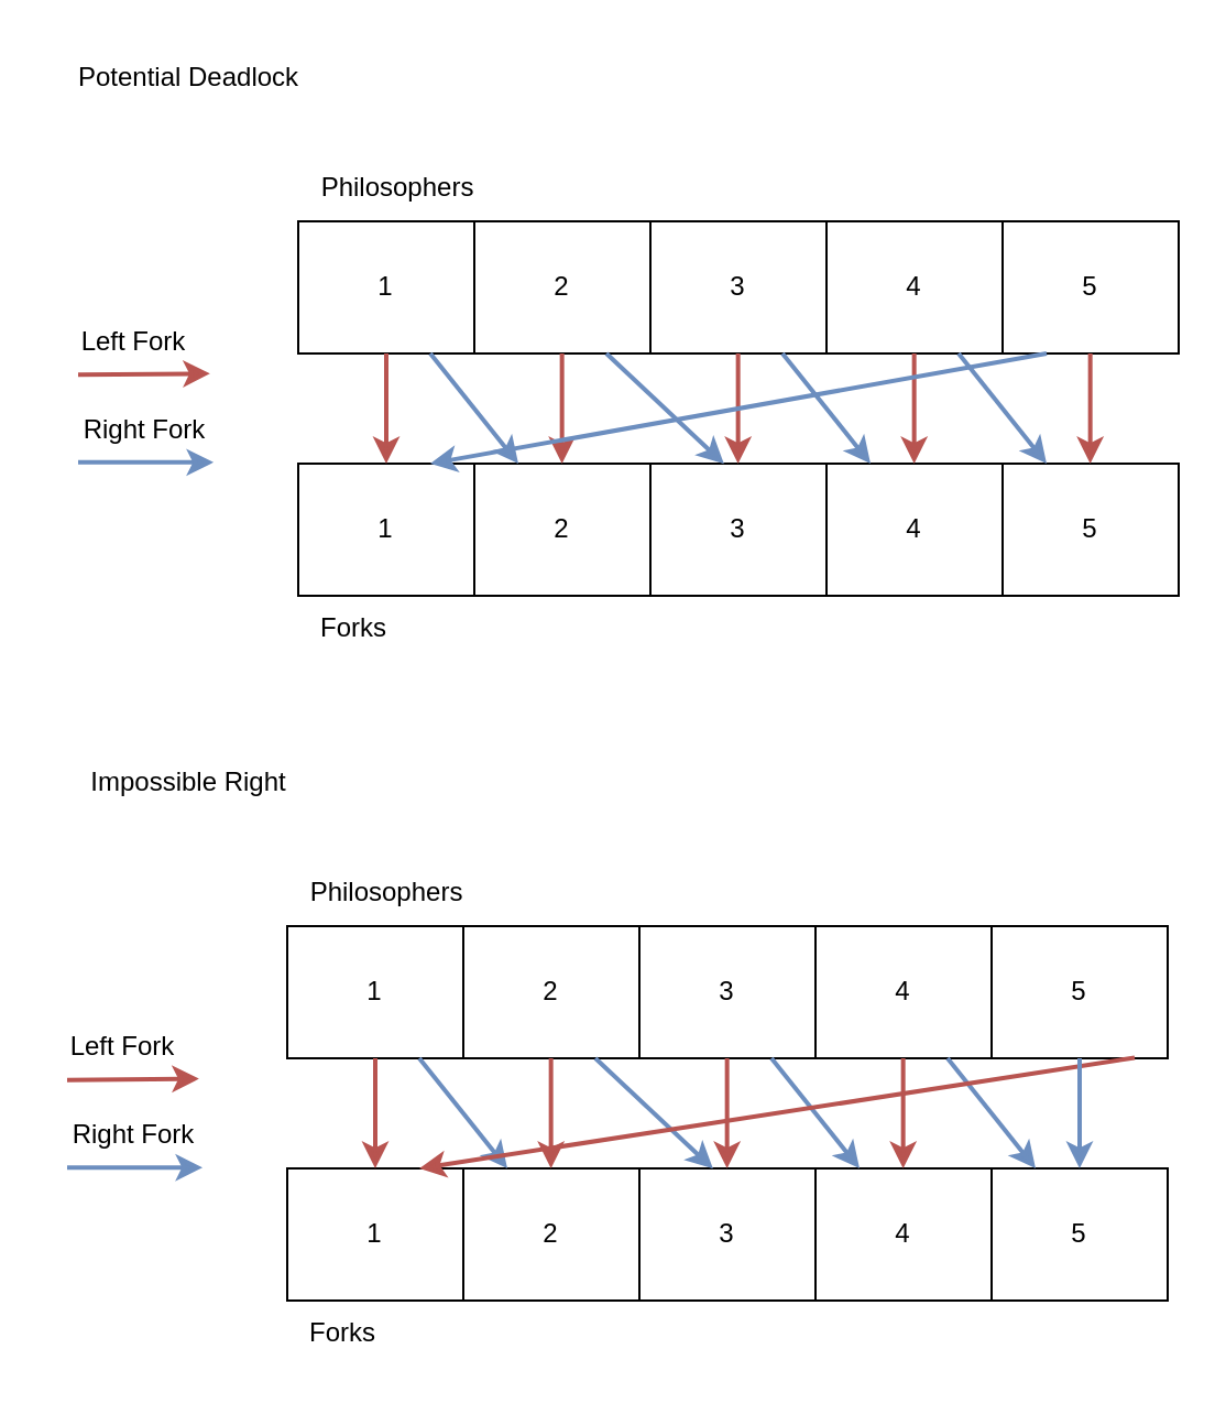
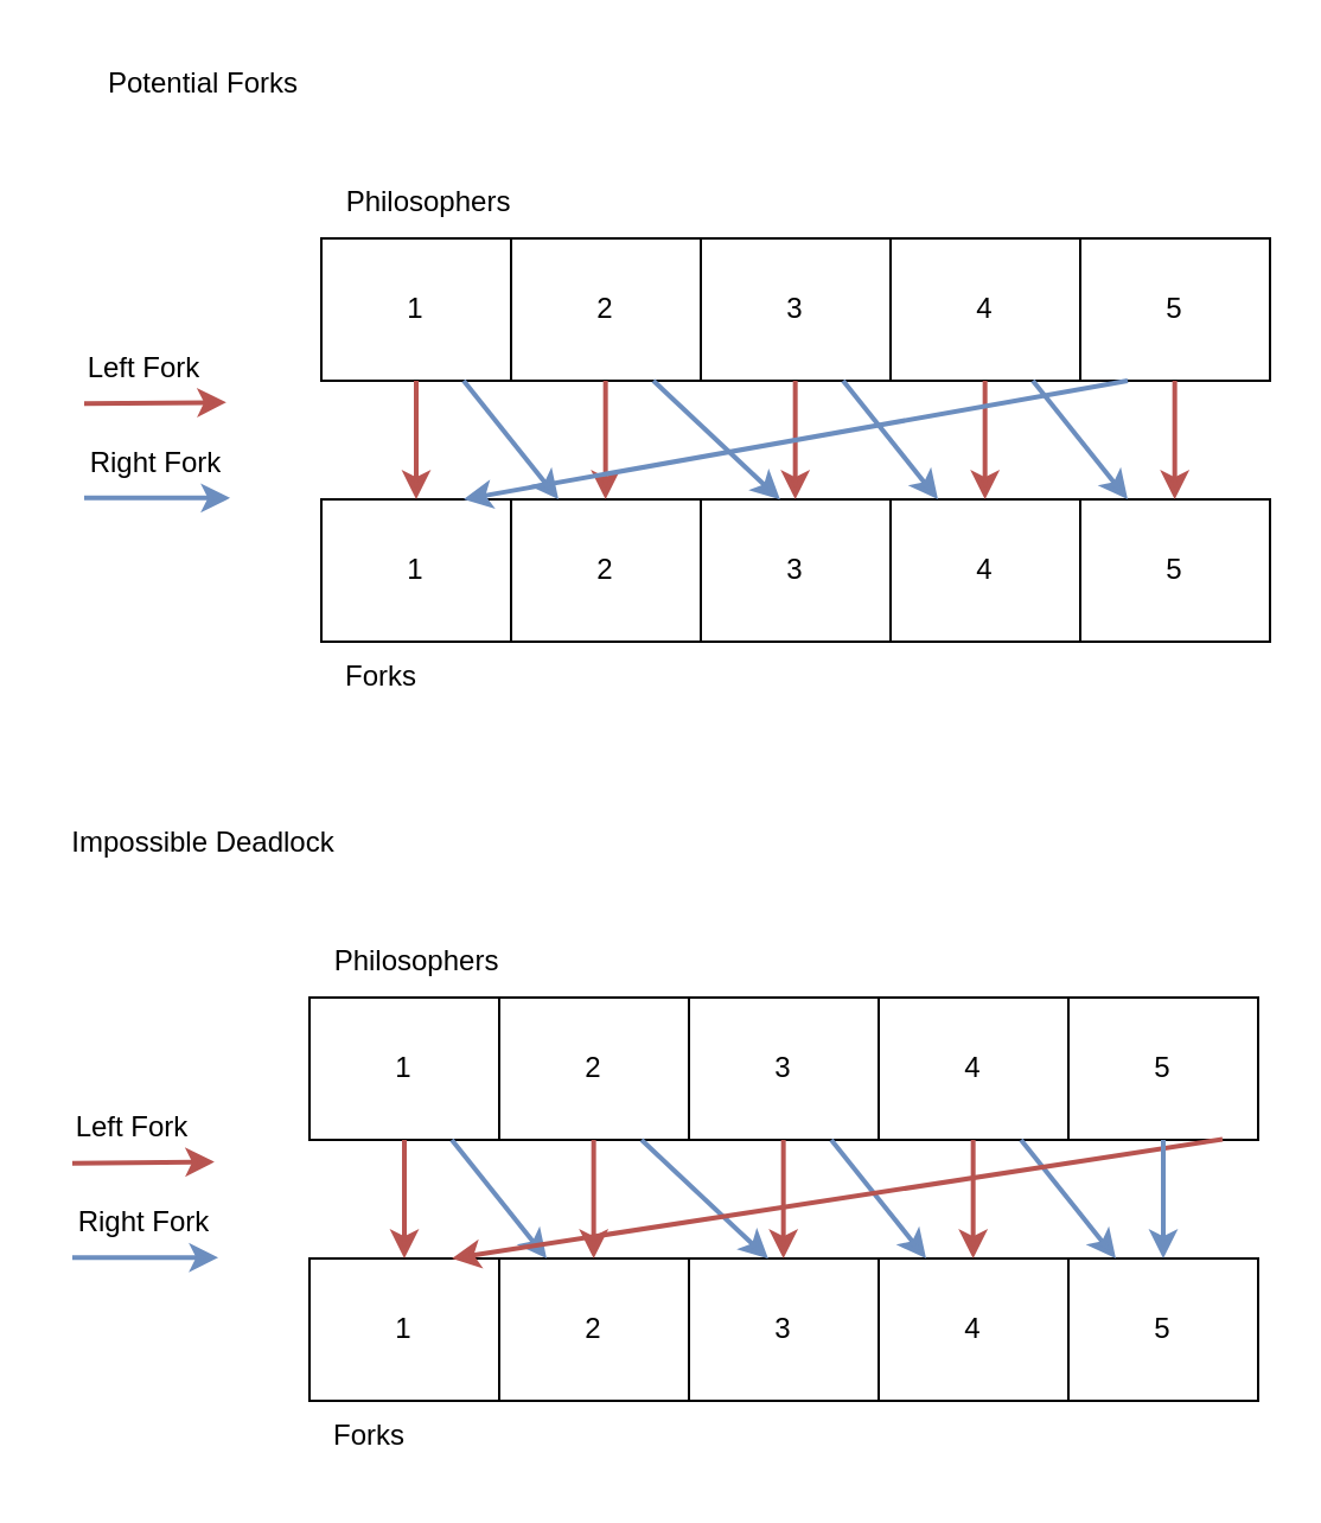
  <mxCell id="0" />
  <mxCell id="1" parent="0" />
  <mxCell id="2" value="1" style="rounded=0;whiteSpace=wrap;html=1;" vertex="1" parent="1"><mxGeometry x="135" y="100" width="80" height="60" as="geometry" /></mxCell>
  <mxCell id="3" value="2" style="rounded=0;whiteSpace=wrap;html=1;" vertex="1" parent="1"><mxGeometry x="215" y="100" width="80" height="60" as="geometry" /></mxCell>
  <mxCell id="4" value="3" style="rounded=0;whiteSpace=wrap;html=1;" vertex="1" parent="1"><mxGeometry x="295" y="100" width="80" height="60" as="geometry" /></mxCell>
  <mxCell id="5" value="4" style="rounded=0;whiteSpace=wrap;html=1;" vertex="1" parent="1"><mxGeometry x="375" y="100" width="80" height="60" as="geometry" /></mxCell>
  <mxCell id="6" value="5" style="rounded=0;whiteSpace=wrap;html=1;" vertex="1" parent="1"><mxGeometry x="455" y="100" width="80" height="60" as="geometry" /></mxCell>
  <mxCell id="7" value="1" style="rounded=0;whiteSpace=wrap;html=1;" vertex="1" parent="1"><mxGeometry x="135" y="210" width="80" height="60" as="geometry" /></mxCell>
  <mxCell id="8" value="2" style="rounded=0;whiteSpace=wrap;html=1;" vertex="1" parent="1"><mxGeometry x="215" y="210" width="80" height="60" as="geometry" /></mxCell>
  <mxCell id="9" value="3" style="rounded=0;whiteSpace=wrap;html=1;" vertex="1" parent="1"><mxGeometry x="295" y="210" width="80" height="60" as="geometry" /></mxCell>
  <mxCell id="10" value="4" style="rounded=0;whiteSpace=wrap;html=1;" vertex="1" parent="1"><mxGeometry x="375" y="210" width="80" height="60" as="geometry" /></mxCell>
  <mxCell id="11" value="5" style="rounded=0;whiteSpace=wrap;html=1;" vertex="1" parent="1"><mxGeometry x="455" y="210" width="80" height="60" as="geometry" /></mxCell>
  <mxCell id="12" value="" style="endArrow=classic;html=1;rounded=0;exitX=0.75;exitY=1;exitDx=0;exitDy=0;entryX=0.25;entryY=0;entryDx=0;entryDy=0;fillColor=#dae8fc;strokeColor=#6c8ebf;strokeWidth=2;" edge="1" parent="1" source="2" target="8"><mxGeometry width="50" height="50" relative="1" as="geometry"><mxPoint x="315" y="230" as="sourcePoint" /><mxPoint x="365" y="180" as="targetPoint" /></mxGeometry></mxCell>
  <mxCell id="13" value="" style="endArrow=classic;html=1;rounded=0;exitX=0.75;exitY=1;exitDx=0;exitDy=0;entryX=0.418;entryY=0.002;entryDx=0;entryDy=0;entryPerimeter=0;fillColor=#dae8fc;strokeColor=#6c8ebf;strokeWidth=2;" edge="1" parent="1" source="3" target="9"><mxGeometry width="50" height="50" relative="1" as="geometry"><mxPoint x="255" y="160" as="sourcePoint" /><mxPoint x="335" y="210" as="targetPoint" /></mxGeometry></mxCell>
  <mxCell id="14" value="" style="endArrow=classic;html=1;rounded=0;exitX=0.75;exitY=1;exitDx=0;exitDy=0;entryX=0.25;entryY=0;entryDx=0;entryDy=0;fillColor=#dae8fc;strokeColor=#6c8ebf;strokeWidth=2;" edge="1" parent="1" source="4" target="10"><mxGeometry width="50" height="50" relative="1" as="geometry"><mxPoint x="335" y="160" as="sourcePoint" /><mxPoint x="415" y="210" as="targetPoint" /></mxGeometry></mxCell>
  <mxCell id="15" value="" style="endArrow=classic;html=1;rounded=0;exitX=0.75;exitY=1;exitDx=0;exitDy=0;entryX=0.25;entryY=0;entryDx=0;entryDy=0;fillColor=#dae8fc;strokeColor=#6c8ebf;strokeWidth=2;" edge="1" parent="1" source="5" target="11"><mxGeometry width="50" height="50" relative="1" as="geometry"><mxPoint x="415" y="160" as="sourcePoint" /><mxPoint x="495" y="210" as="targetPoint" /></mxGeometry></mxCell>
  <mxCell id="16" value="" style="endArrow=classic;html=1;rounded=0;entryX=0.5;entryY=0;entryDx=0;entryDy=0;fillColor=#f8cecc;strokeColor=#b85450;strokeWidth=2;" edge="1" parent="1" target="7"><mxGeometry width="50" height="50" relative="1" as="geometry"><mxPoint x="175" y="160" as="sourcePoint" /><mxPoint x="235" y="220" as="targetPoint" /><Array as="points"><mxPoint x="175" y="200" /></Array></mxGeometry></mxCell>
  <mxCell id="17" value="" style="endArrow=classic;html=1;rounded=0;entryX=0.5;entryY=0;entryDx=0;entryDy=0;fillColor=#f8cecc;strokeColor=#b85450;strokeWidth=2;" edge="1" parent="1"><mxGeometry width="50" height="50" relative="1" as="geometry"><mxPoint x="254.83" y="160" as="sourcePoint" /><mxPoint x="254.83" y="210" as="targetPoint" /><Array as="points"><mxPoint x="254.83" y="200" /></Array></mxGeometry></mxCell>
  <mxCell id="18" value="" style="endArrow=classic;html=1;rounded=0;entryX=0.5;entryY=0;entryDx=0;entryDy=0;fillColor=#f8cecc;strokeColor=#b85450;strokeWidth=2;" edge="1" parent="1"><mxGeometry width="50" height="50" relative="1" as="geometry"><mxPoint x="334.83" y="160" as="sourcePoint" /><mxPoint x="334.83" y="210" as="targetPoint" /><Array as="points"><mxPoint x="334.83" y="200" /></Array></mxGeometry></mxCell>
  <mxCell id="19" value="" style="endArrow=classic;html=1;rounded=0;entryX=0.5;entryY=0;entryDx=0;entryDy=0;fillColor=#f8cecc;strokeColor=#b85450;strokeWidth=2;" edge="1" parent="1"><mxGeometry width="50" height="50" relative="1" as="geometry"><mxPoint x="414.83" y="160" as="sourcePoint" /><mxPoint x="414.83" y="210" as="targetPoint" /><Array as="points"><mxPoint x="414.83" y="200" /></Array></mxGeometry></mxCell>
  <mxCell id="20" value="" style="endArrow=classic;html=1;rounded=0;entryX=0.5;entryY=0;entryDx=0;entryDy=0;fillColor=#f8cecc;strokeColor=#b85450;strokeWidth=2;" edge="1" parent="1"><mxGeometry width="50" height="50" relative="1" as="geometry"><mxPoint x="494.83" y="160" as="sourcePoint" /><mxPoint x="494.83" y="210" as="targetPoint" /><Array as="points"><mxPoint x="494.83" y="200" /></Array></mxGeometry></mxCell>
  <mxCell id="21" value="" style="endArrow=classic;html=1;rounded=0;exitX=0.25;exitY=1;exitDx=0;exitDy=0;fillColor=#dae8fc;strokeColor=#6c8ebf;strokeWidth=2;" edge="1" parent="1" source="6"><mxGeometry width="50" height="50" relative="1" as="geometry"><mxPoint x="505" y="160" as="sourcePoint" /><mxPoint x="195" y="210" as="targetPoint" /><Array as="points" /></mxGeometry></mxCell>
  <mxCell id="22" value="Philosophers" style="text;html=1;align=center;verticalAlign=middle;resizable=0;points=[];autosize=1;strokeColor=none;fillColor=none;" vertex="1" parent="1"><mxGeometry x="135" y="70" width="90" height="30" as="geometry" /></mxCell>
  <mxCell id="23" value="Forks" style="text;html=1;align=center;verticalAlign=middle;resizable=0;points=[];autosize=1;strokeColor=none;fillColor=none;" vertex="1" parent="1"><mxGeometry x="135" y="270" width="50" height="30" as="geometry" /></mxCell>
  <mxCell id="24" value="" style="endArrow=classic;html=1;rounded=0;strokeWidth=2;fillColor=#f8cecc;strokeColor=#b85450;entryX=0.999;entryY=0.982;entryDx=0;entryDy=0;entryPerimeter=0;" edge="1" parent="1" target="26"><mxGeometry width="50" height="50" relative="1" as="geometry"><mxPoint x="35" y="169.67" as="sourcePoint" /><mxPoint x="95" y="169.67" as="targetPoint" /></mxGeometry></mxCell>
  <mxCell id="25" value="" style="endArrow=classic;html=1;rounded=0;strokeWidth=2;fillColor=#dae8fc;strokeColor=#6c8ebf;entryX=0.894;entryY=0.992;entryDx=0;entryDy=0;entryPerimeter=0;" edge="1" parent="1" target="27"><mxGeometry width="50" height="50" relative="1" as="geometry"><mxPoint x="35" y="209.43" as="sourcePoint" /><mxPoint x="95" y="209.43" as="targetPoint" /></mxGeometry></mxCell>
  <mxCell id="26" value="Left Fork" style="text;html=1;align=center;verticalAlign=middle;resizable=0;points=[];autosize=1;strokeColor=none;fillColor=none;" vertex="1" parent="1"><mxGeometry x="25" y="139.67" width="70" height="30" as="geometry" /></mxCell>
  <mxCell id="27" value="Right Fork" style="text;html=1;align=center;verticalAlign=middle;resizable=0;points=[];autosize=1;strokeColor=none;fillColor=none;" vertex="1" parent="1"><mxGeometry x="25" y="179.67" width="80" height="30" as="geometry" /></mxCell>
  <mxCell id="28" value="1" style="rounded=0;whiteSpace=wrap;html=1;" vertex="1" parent="1"><mxGeometry x="130" y="420" width="80" height="60" as="geometry" /></mxCell>
  <mxCell id="29" value="2" style="rounded=0;whiteSpace=wrap;html=1;" vertex="1" parent="1"><mxGeometry x="210" y="420" width="80" height="60" as="geometry" /></mxCell>
  <mxCell id="30" value="3" style="rounded=0;whiteSpace=wrap;html=1;" vertex="1" parent="1"><mxGeometry x="290" y="420" width="80" height="60" as="geometry" /></mxCell>
  <mxCell id="31" value="4" style="rounded=0;whiteSpace=wrap;html=1;" vertex="1" parent="1"><mxGeometry x="370" y="420" width="80" height="60" as="geometry" /></mxCell>
  <mxCell id="32" value="5" style="rounded=0;whiteSpace=wrap;html=1;" vertex="1" parent="1"><mxGeometry x="450" y="420" width="80" height="60" as="geometry" /></mxCell>
  <mxCell id="33" value="1" style="rounded=0;whiteSpace=wrap;html=1;" vertex="1" parent="1"><mxGeometry x="130" y="530" width="80" height="60" as="geometry" /></mxCell>
  <mxCell id="34" value="2" style="rounded=0;whiteSpace=wrap;html=1;" vertex="1" parent="1"><mxGeometry x="210" y="530" width="80" height="60" as="geometry" /></mxCell>
  <mxCell id="35" value="3" style="rounded=0;whiteSpace=wrap;html=1;" vertex="1" parent="1"><mxGeometry x="290" y="530" width="80" height="60" as="geometry" /></mxCell>
  <mxCell id="36" value="4" style="rounded=0;whiteSpace=wrap;html=1;" vertex="1" parent="1"><mxGeometry x="370" y="530" width="80" height="60" as="geometry" /></mxCell>
  <mxCell id="37" value="5" style="rounded=0;whiteSpace=wrap;html=1;" vertex="1" parent="1"><mxGeometry x="450" y="530" width="80" height="60" as="geometry" /></mxCell>
  <mxCell id="38" value="" style="endArrow=classic;html=1;rounded=0;exitX=0.75;exitY=1;exitDx=0;exitDy=0;entryX=0.25;entryY=0;entryDx=0;entryDy=0;fillColor=#dae8fc;strokeColor=#6c8ebf;strokeWidth=2;" edge="1" parent="1" source="28" target="34"><mxGeometry width="50" height="50" relative="1" as="geometry"><mxPoint x="310" y="550" as="sourcePoint" /><mxPoint x="360" y="500" as="targetPoint" /></mxGeometry></mxCell>
  <mxCell id="39" value="" style="endArrow=classic;html=1;rounded=0;exitX=0.75;exitY=1;exitDx=0;exitDy=0;entryX=0.418;entryY=0.002;entryDx=0;entryDy=0;entryPerimeter=0;fillColor=#dae8fc;strokeColor=#6c8ebf;strokeWidth=2;" edge="1" parent="1" source="29" target="35"><mxGeometry width="50" height="50" relative="1" as="geometry"><mxPoint x="250" y="480" as="sourcePoint" /><mxPoint x="330" y="530" as="targetPoint" /></mxGeometry></mxCell>
  <mxCell id="40" value="" style="endArrow=classic;html=1;rounded=0;exitX=0.75;exitY=1;exitDx=0;exitDy=0;entryX=0.25;entryY=0;entryDx=0;entryDy=0;fillColor=#dae8fc;strokeColor=#6c8ebf;strokeWidth=2;" edge="1" parent="1" source="30" target="36"><mxGeometry width="50" height="50" relative="1" as="geometry"><mxPoint x="330" y="480" as="sourcePoint" /><mxPoint x="410" y="530" as="targetPoint" /></mxGeometry></mxCell>
  <mxCell id="41" value="" style="endArrow=classic;html=1;rounded=0;exitX=0.75;exitY=1;exitDx=0;exitDy=0;entryX=0.25;entryY=0;entryDx=0;entryDy=0;fillColor=#dae8fc;strokeColor=#6c8ebf;strokeWidth=2;" edge="1" parent="1" source="31" target="37"><mxGeometry width="50" height="50" relative="1" as="geometry"><mxPoint x="410" y="480" as="sourcePoint" /><mxPoint x="490" y="530" as="targetPoint" /></mxGeometry></mxCell>
  <mxCell id="42" value="" style="endArrow=classic;html=1;rounded=0;entryX=0.5;entryY=0;entryDx=0;entryDy=0;fillColor=#f8cecc;strokeColor=#b85450;strokeWidth=2;" edge="1" parent="1" target="33"><mxGeometry width="50" height="50" relative="1" as="geometry"><mxPoint x="170" y="480" as="sourcePoint" /><mxPoint x="230" y="540" as="targetPoint" /><Array as="points"><mxPoint x="170" y="520" /></Array></mxGeometry></mxCell>
  <mxCell id="43" value="" style="endArrow=classic;html=1;rounded=0;entryX=0.5;entryY=0;entryDx=0;entryDy=0;fillColor=#f8cecc;strokeColor=#b85450;strokeWidth=2;" edge="1" parent="1"><mxGeometry width="50" height="50" relative="1" as="geometry"><mxPoint x="249.83" y="480" as="sourcePoint" /><mxPoint x="249.83" y="530" as="targetPoint" /><Array as="points"><mxPoint x="249.83" y="520" /></Array></mxGeometry></mxCell>
  <mxCell id="44" value="" style="endArrow=classic;html=1;rounded=0;entryX=0.5;entryY=0;entryDx=0;entryDy=0;fillColor=#f8cecc;strokeColor=#b85450;strokeWidth=2;" edge="1" parent="1"><mxGeometry width="50" height="50" relative="1" as="geometry"><mxPoint x="329.83" y="480" as="sourcePoint" /><mxPoint x="329.83" y="530" as="targetPoint" /><Array as="points"><mxPoint x="329.83" y="520" /></Array></mxGeometry></mxCell>
  <mxCell id="45" value="" style="endArrow=classic;html=1;rounded=0;entryX=0.5;entryY=0;entryDx=0;entryDy=0;fillColor=#f8cecc;strokeColor=#b85450;strokeWidth=2;" edge="1" parent="1"><mxGeometry width="50" height="50" relative="1" as="geometry"><mxPoint x="409.83" y="480" as="sourcePoint" /><mxPoint x="409.83" y="530" as="targetPoint" /><Array as="points"><mxPoint x="409.83" y="520" /></Array></mxGeometry></mxCell>
  <mxCell id="46" value="" style="endArrow=classic;html=1;rounded=0;entryX=0.75;entryY=0;entryDx=0;entryDy=0;fillColor=#f8cecc;strokeColor=#b85450;strokeWidth=2;" edge="1" parent="1" target="33"><mxGeometry width="50" height="50" relative="1" as="geometry"><mxPoint x="515" y="479.76" as="sourcePoint" /><mxPoint x="515" y="529.76" as="targetPoint" /><Array as="points" /></mxGeometry></mxCell>
  <mxCell id="47" value="" style="endArrow=classic;html=1;rounded=0;exitX=0.5;exitY=1;exitDx=0;exitDy=0;fillColor=#dae8fc;strokeColor=#6c8ebf;strokeWidth=2;entryX=0.5;entryY=0;entryDx=0;entryDy=0;" edge="1" parent="1" source="32" target="37"><mxGeometry width="50" height="50" relative="1" as="geometry"><mxPoint x="500" y="480" as="sourcePoint" /><mxPoint x="190" y="530" as="targetPoint" /><Array as="points" /></mxGeometry></mxCell>
  <mxCell id="48" value="Philosophers" style="text;html=1;align=center;verticalAlign=middle;resizable=0;points=[];autosize=1;strokeColor=none;fillColor=none;" vertex="1" parent="1"><mxGeometry x="130" y="390" width="90" height="30" as="geometry" /></mxCell>
  <mxCell id="49" value="Forks" style="text;html=1;align=center;verticalAlign=middle;resizable=0;points=[];autosize=1;strokeColor=none;fillColor=none;" vertex="1" parent="1"><mxGeometry x="130" y="590" width="50" height="30" as="geometry" /></mxCell>
  <mxCell id="50" value="" style="endArrow=classic;html=1;rounded=0;strokeWidth=2;fillColor=#f8cecc;strokeColor=#b85450;entryX=0.999;entryY=0.982;entryDx=0;entryDy=0;entryPerimeter=0;" edge="1" parent="1" target="52"><mxGeometry width="50" height="50" relative="1" as="geometry"><mxPoint x="30" y="489.84" as="sourcePoint" /><mxPoint x="90" y="489.84" as="targetPoint" /></mxGeometry></mxCell>
  <mxCell id="51" value="" style="endArrow=classic;html=1;rounded=0;strokeWidth=2;fillColor=#dae8fc;strokeColor=#6c8ebf;entryX=0.894;entryY=0.992;entryDx=0;entryDy=0;entryPerimeter=0;" edge="1" parent="1" target="53"><mxGeometry width="50" height="50" relative="1" as="geometry"><mxPoint x="30" y="529.6" as="sourcePoint" /><mxPoint x="90" y="529.6" as="targetPoint" /></mxGeometry></mxCell>
  <mxCell id="52" value="Left Fork" style="text;html=1;align=center;verticalAlign=middle;resizable=0;points=[];autosize=1;strokeColor=none;fillColor=none;" vertex="1" parent="1"><mxGeometry x="20" y="459.84" width="70" height="30" as="geometry" /></mxCell>
  <mxCell id="53" value="Right Fork" style="text;html=1;align=center;verticalAlign=middle;resizable=0;points=[];autosize=1;strokeColor=none;fillColor=none;" vertex="1" parent="1"><mxGeometry x="20" y="499.84" width="80" height="30" as="geometry" /></mxCell>
- <mxCell id="54" value="Potential Deadlock" style="text;html=1;align=center;verticalAlign=middle;resizable=0;points=[];autosize=1;strokeColor=none;fillColor=none;" vertex="1" parent="1"><mxGeometry x="25" y="20" width="120" height="30" as="geometry" /></mxCell>
- <mxCell id="55" value="Impossible Right" style="text;html=1;align=center;verticalAlign=middle;resizable=0;points=[];autosize=1;strokeColor=none;fillColor=none;" vertex="1" parent="1"><mxGeometry x="20" y="340" width="130" height="30" as="geometry" /></mxCell>
+ <mxCell id="54" value="Potential Forks" style="text;html=1;align=center;verticalAlign=middle;resizable=0;points=[];autosize=1;strokeColor=none;fillColor=none;" vertex="1" parent="1"><mxGeometry x="25" y="20" width="120" height="30" as="geometry" /></mxCell>
+ <mxCell id="55" value="Impossible Deadlock" style="text;html=1;align=center;verticalAlign=middle;resizable=0;points=[];autosize=1;strokeColor=none;fillColor=none;" vertex="1" parent="1"><mxGeometry x="20" y="340" width="130" height="30" as="geometry" /></mxCell>
